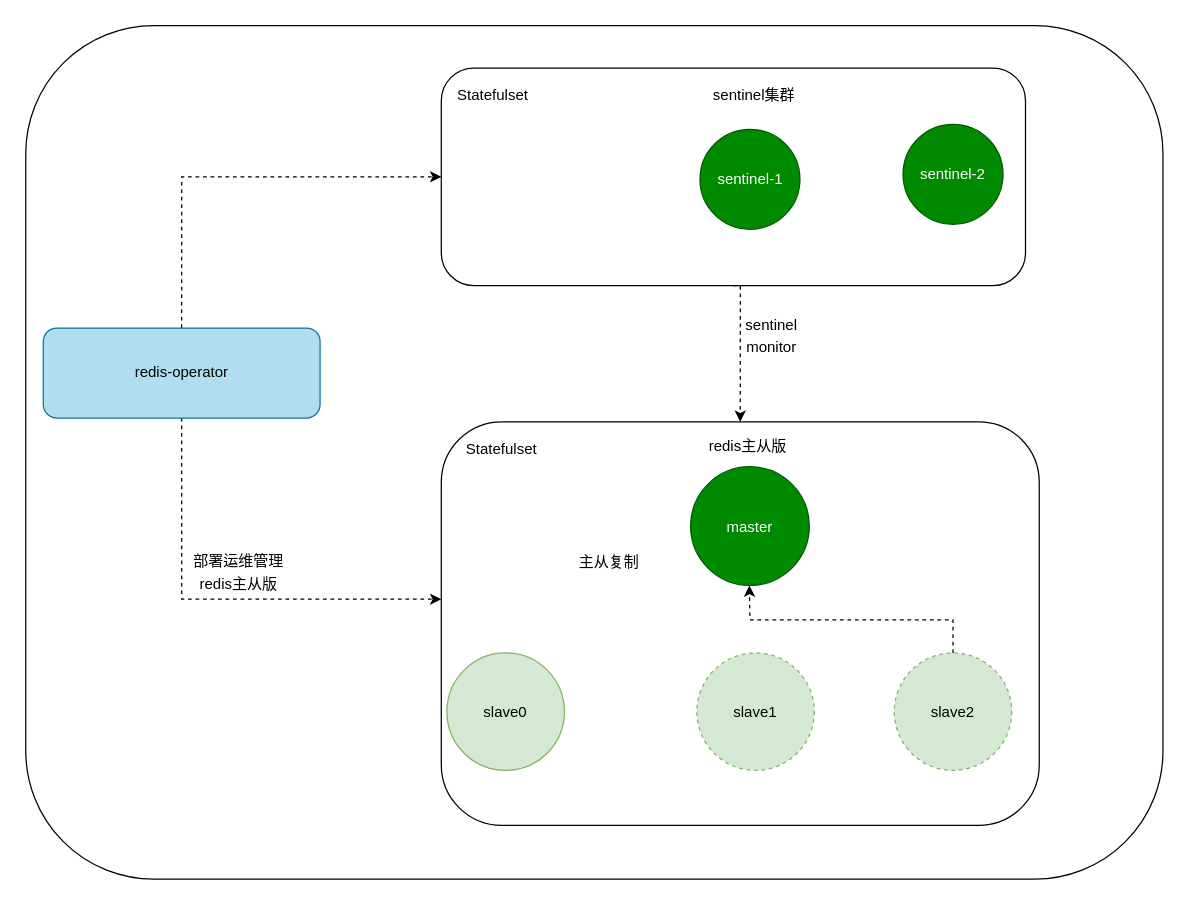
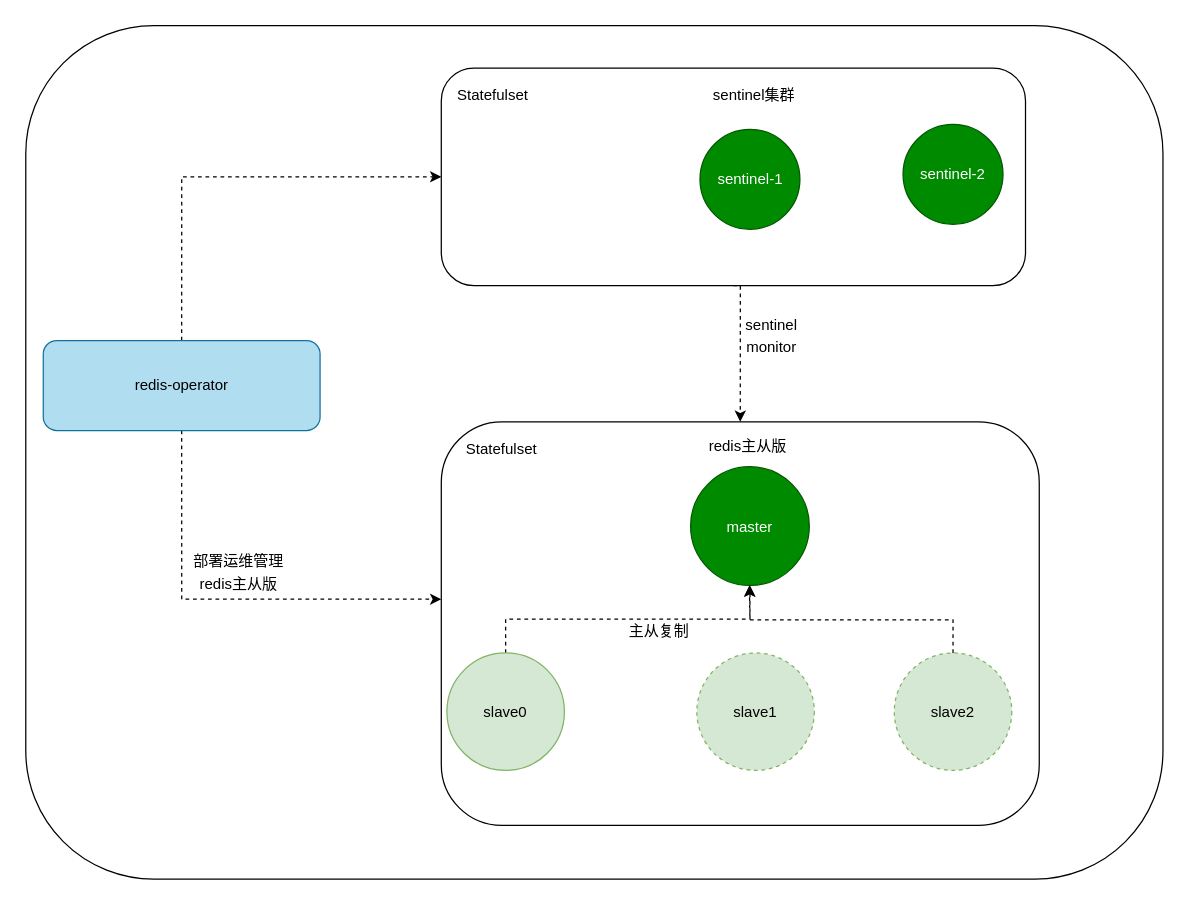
  <mxCell id="0" />
  <mxCell id="1" parent="0" />
  <mxCell id="2" value="" style="rounded=1;whiteSpace=wrap;html=1;" vertex="1" parent="1"><mxGeometry x="20" y="20" width="910" height="683" as="geometry" /></mxCell>
  <mxCell id="3" value="" style="rounded=1;whiteSpace=wrap;html=1;" parent="1" vertex="1"><mxGeometry x="352.5" y="337" width="478.5" height="323" as="geometry" /></mxCell>
  <mxCell id="4" style="edgeStyle=orthogonalEdgeStyle;rounded=0;orthogonalLoop=1;jettySize=auto;html=1;exitX=0.5;exitY=1;exitDx=0;exitDy=0;entryX=0.5;entryY=0;entryDx=0;entryDy=0;dashed=1;" parent="1" source="5" target="3" edge="1"><mxGeometry relative="1" as="geometry"><Array as="points"><mxPoint x="592" y="228" /></Array></mxGeometry></mxCell>
  <mxCell id="5" value="" style="rounded=1;whiteSpace=wrap;html=1;" parent="1" vertex="1"><mxGeometry x="352.5" y="54" width="467.5" height="174" as="geometry" /></mxCell>
  <mxCell id="6" value="sentinel-2" style="ellipse;whiteSpace=wrap;html=1;aspect=fixed;fillColor=#008a00;fontColor=#ffffff;strokeColor=#005700;" parent="1" vertex="1"><mxGeometry x="722" y="99" width="80" height="80" as="geometry" /></mxCell>
  <mxCell id="7" value="sentinel-1" style="ellipse;whiteSpace=wrap;html=1;aspect=fixed;fillColor=#008a00;fontColor=#ffffff;strokeColor=#005700;" parent="1" vertex="1"><mxGeometry x="559.5" y="103" width="80" height="80" as="geometry" /></mxCell>
  <mxCell id="8" value="sentinel集群" style="text;html=1;strokeColor=none;fillColor=none;align=center;verticalAlign=middle;whiteSpace=wrap;rounded=0;" parent="1" vertex="1"><mxGeometry x="566.5" y="61" width="72" height="30" as="geometry" /></mxCell>
  <mxCell id="9" value="&lt;p style=&quot;line-height: 150%;&quot;&gt;master&lt;br&gt;&lt;/p&gt;" style="ellipse;whiteSpace=wrap;html=1;aspect=fixed;fillColor=#008a00;fontColor=#ffffff;strokeColor=#005700;" parent="1" vertex="1"><mxGeometry x="552" y="373" width="95" height="95" as="geometry" /></mxCell>
+ <mxCell id="10" style="edgeStyle=orthogonalEdgeStyle;rounded=0;orthogonalLoop=1;jettySize=auto;html=1;exitX=0.5;exitY=0;exitDx=0;exitDy=0;entryX=0.5;entryY=1;entryDx=0;entryDy=0;dashed=1;" parent="1" source="11" target="9" edge="1"><mxGeometry relative="1" as="geometry" /></mxCell>
  <mxCell id="11" value="&lt;p style=&quot;line-height: 150%;&quot;&gt;slave0&lt;br&gt;&lt;/p&gt;" style="ellipse;whiteSpace=wrap;html=1;aspect=fixed;fillColor=#d5e8d4;strokeColor=#82b366;" parent="1" vertex="1"><mxGeometry x="357" y="522" width="94" height="94" as="geometry" /></mxCell>
  <mxCell id="12" style="edgeStyle=orthogonalEdgeStyle;rounded=0;orthogonalLoop=1;jettySize=auto;html=1;exitX=0.5;exitY=1;exitDx=0;exitDy=0;dashed=1;" parent="1" source="14" target="3" edge="1"><mxGeometry relative="1" as="geometry"><mxPoint x="-154.375" y="479.375" as="targetPoint" /><Array as="points"><mxPoint x="145" y="479" /></Array></mxGeometry></mxCell>
  <mxCell id="13" style="edgeStyle=orthogonalEdgeStyle;rounded=0;orthogonalLoop=1;jettySize=auto;html=1;exitX=0.5;exitY=0;exitDx=0;exitDy=0;entryX=0;entryY=0.5;entryDx=0;entryDy=0;dashed=1;" edge="1" parent="1" source="14" target="5"><mxGeometry relative="1" as="geometry" /></mxCell>
- <mxCell id="14" value="redis-operator" style="rounded=1;whiteSpace=wrap;html=1;fillColor=#b1ddf0;strokeColor=#10739e;" parent="1" vertex="1"><mxGeometry x="34" y="262" width="221.5" height="72" as="geometry" /></mxCell>
+ <mxCell id="14" value="redis-operator" style="rounded=1;whiteSpace=wrap;html=1;fillColor=#b1ddf0;strokeColor=#10739e;" parent="1" vertex="1"><mxGeometry x="34" y="272" width="221.5" height="72" as="geometry" /></mxCell>
  <mxCell id="15" value="redis主从版" style="text;html=1;strokeColor=none;fillColor=none;align=center;verticalAlign=middle;whiteSpace=wrap;rounded=0;" parent="1" vertex="1"><mxGeometry x="559.5" y="342" width="76" height="30" as="geometry" /></mxCell>
- <mxCell id="16" value="主从复制" style="text;html=1;strokeColor=none;fillColor=none;align=center;verticalAlign=middle;whiteSpace=wrap;rounded=0;" parent="1" vertex="1"><mxGeometry x="457" y="435" width="60" height="30" as="geometry" /></mxCell>
+ <mxCell id="16" value="主从复制" style="text;html=1;strokeColor=none;fillColor=none;align=center;verticalAlign=middle;whiteSpace=wrap;rounded=0;" parent="1" vertex="1"><mxGeometry x="497" y="490" width="60" height="30" as="geometry" /></mxCell>
  <mxCell id="17" value="&lt;p style=&quot;line-height: 150%;&quot;&gt;slave1&lt;br&gt;&lt;/p&gt;" style="ellipse;whiteSpace=wrap;html=1;aspect=fixed;fillColor=#d5e8d4;strokeColor=#82b366;dashed=1;" parent="1" vertex="1"><mxGeometry x="557" y="522" width="94" height="94" as="geometry" /></mxCell>
  <mxCell id="18" style="edgeStyle=orthogonalEdgeStyle;rounded=0;orthogonalLoop=1;jettySize=auto;html=1;exitX=0.5;exitY=0;exitDx=0;exitDy=0;dashed=1;" parent="1" source="19" edge="1"><mxGeometry relative="1" as="geometry"><mxPoint x="599" y="468" as="targetPoint" /></mxGeometry></mxCell>
  <mxCell id="19" value="&lt;p style=&quot;line-height: 150%;&quot;&gt;slave2&lt;br&gt;&lt;/p&gt;" style="ellipse;whiteSpace=wrap;html=1;aspect=fixed;fillColor=#d5e8d4;strokeColor=#82b366;dashed=1;" parent="1" vertex="1"><mxGeometry x="715" y="522" width="94" height="94" as="geometry" /></mxCell>
  <mxCell id="20" value="&lt;p style=&quot;line-height: 150%;&quot;&gt;sentinel monitor&lt;/p&gt;" style="text;html=1;strokeColor=none;fillColor=none;align=center;verticalAlign=middle;whiteSpace=wrap;rounded=0;" parent="1" vertex="1"><mxGeometry x="587" y="253" width="60" height="30" as="geometry" /></mxCell>
  <mxCell id="21" value="Statefulset" style="text;html=1;strokeColor=none;fillColor=none;align=center;verticalAlign=middle;whiteSpace=wrap;rounded=0;" parent="1" vertex="1"><mxGeometry x="371" y="344" width="60" height="30" as="geometry" /></mxCell>
  <mxCell id="22" value="Statefulset" style="text;html=1;strokeColor=none;fillColor=none;align=center;verticalAlign=middle;whiteSpace=wrap;rounded=0;" parent="1" vertex="1"><mxGeometry x="364" y="61" width="60" height="30" as="geometry" /></mxCell>
  <mxCell id="23" value="&lt;p style=&quot;line-height: 150%;&quot;&gt;部署运维管理redis主从版&lt;/p&gt;" style="text;html=1;strokeColor=none;fillColor=none;align=center;verticalAlign=middle;whiteSpace=wrap;rounded=0;" vertex="1" parent="1"><mxGeometry x="151" y="442" width="79" height="30" as="geometry" /></mxCell>
